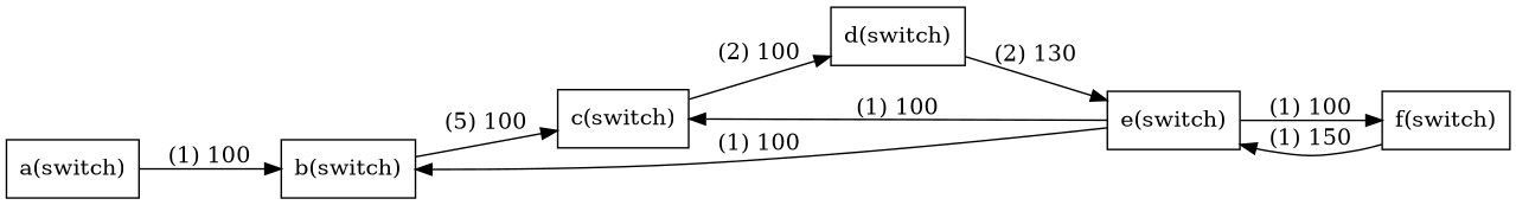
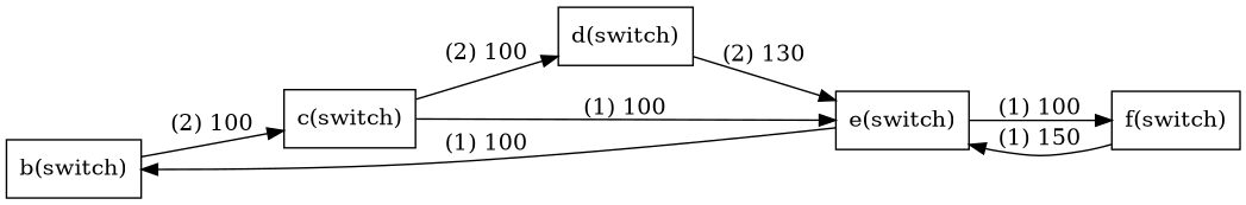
  digraph {
    rankdir=LR
    node [shape=record]
-   n1 [label="a(switch)"]
    n2 [label="b(switch)"]
    n3 [label="c(switch)"]
    n4 [label="d(switch)"]
    n5 [label="e(switch)"]
    n6 [label="f(switch)"]
-   n1 -> n2 [label="(1) 100"]
-   n2 -> n3 [label="(5) 100"]
+   n2 -> n3 [label="(2) 100"]
    n3 -> n4 [label="(2) 100"]
    n4 -> n5 [label="(2) 130"]
    n5 -> n2 [label="(1) 100"]
-   n5 -> n3 [label="(1) 100"]
+   n3 -> n5 [label="(1) 100"]
    n5 -> n6 [label="(1) 100"]
    n6 -> n5 [label="(1) 150"]
  }
